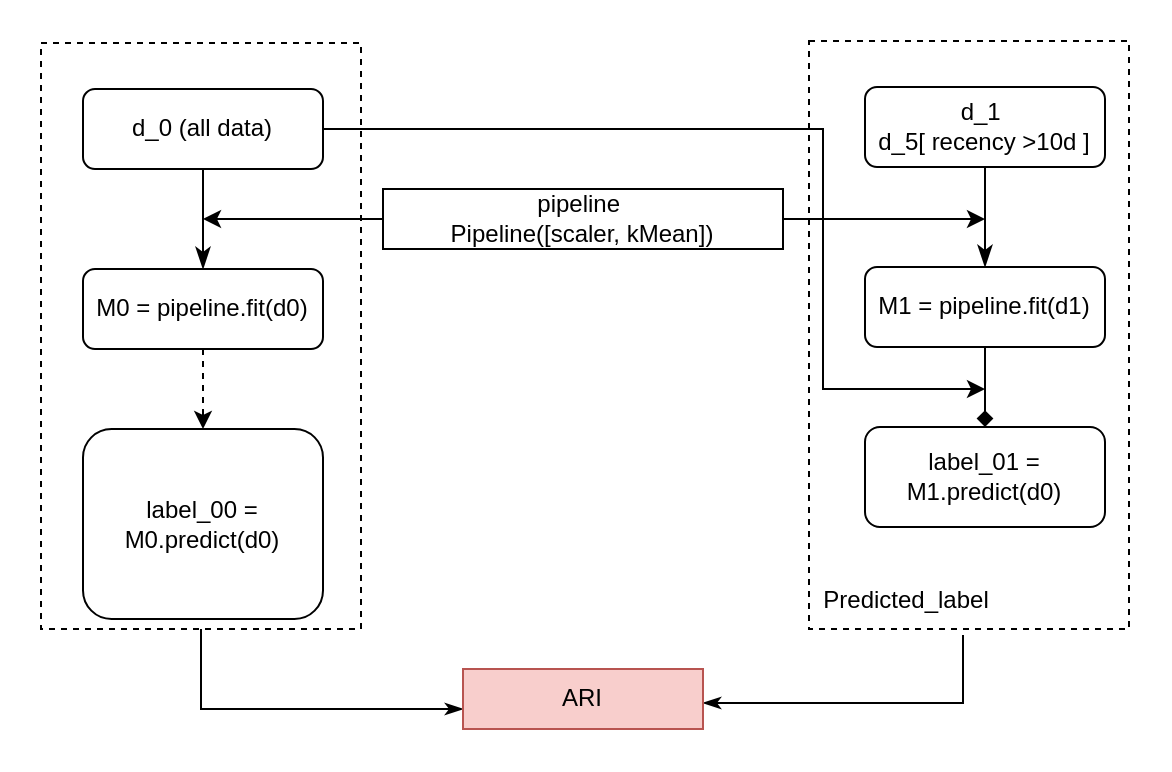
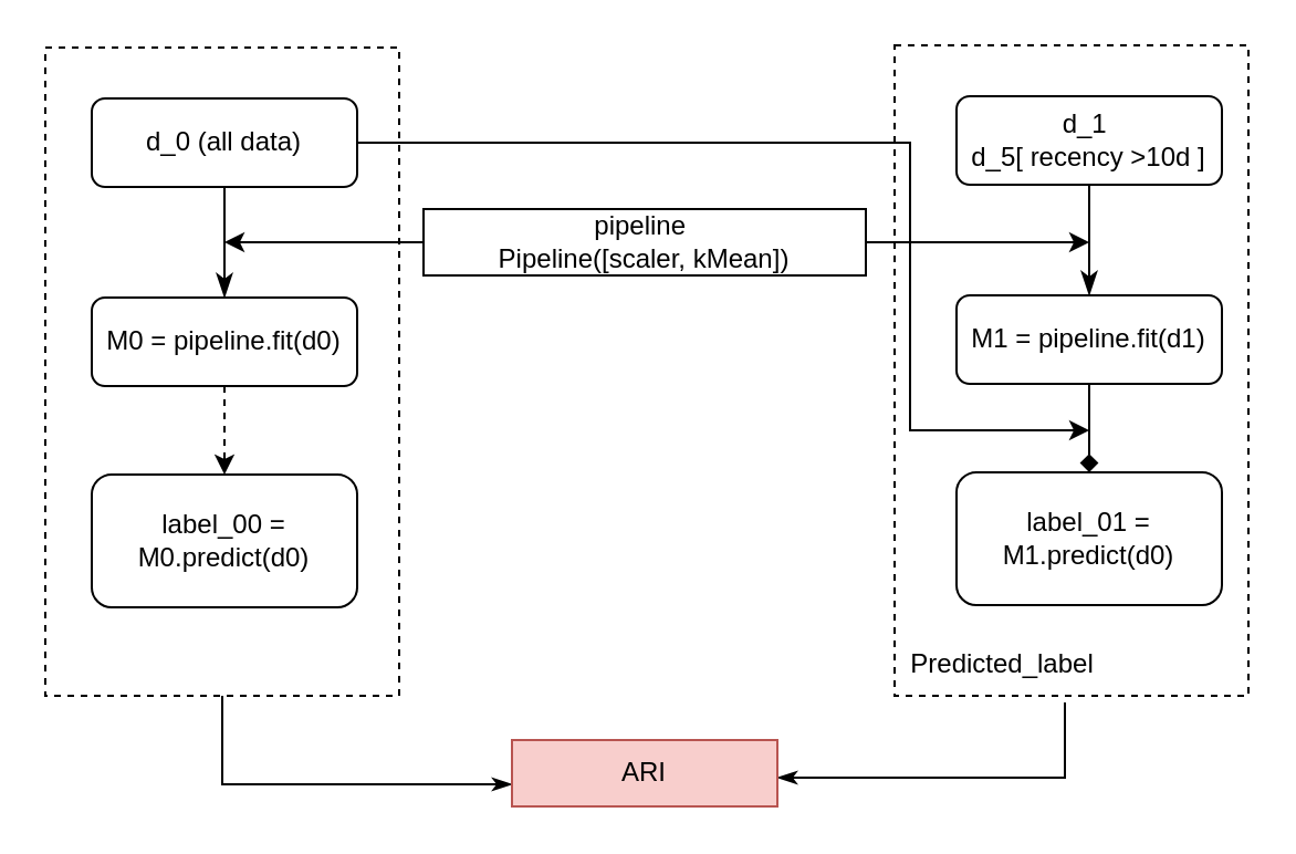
  <mxCell id="0" />
  <mxCell id="1" parent="0" />
  <mxCell id="2" value="" style="rounded=0;html=1;jettySize=auto;orthogonalLoop=1;fontSize=11;endArrow=classicThin;endFill=1;endSize=8;strokeWidth=1;shadow=0;labelBackgroundColor=none;edgeStyle=orthogonalEdgeStyle;" parent="1" source="4" edge="1"><mxGeometry relative="1" as="geometry"><mxPoint x="101" y="134" as="targetPoint" /></mxGeometry></mxCell>
  <mxCell id="3" value="" style="edgeStyle=orthogonalEdgeStyle;rounded=0;orthogonalLoop=1;jettySize=auto;html=1;" edge="1" parent="1" source="4"><mxGeometry relative="1" as="geometry"><mxPoint x="492" y="194" as="targetPoint" /><Array as="points"><mxPoint x="411" y="64" /><mxPoint x="411" y="194" /><mxPoint x="492" y="194" /></Array></mxGeometry></mxCell>
  <mxCell id="4" value="d_0 (all data)" style="rounded=1;whiteSpace=wrap;html=1;fontSize=12;glass=0;strokeWidth=1;shadow=0;" parent="1" vertex="1"><mxGeometry x="41" y="44" width="120" height="40" as="geometry" /></mxCell>
  <mxCell id="5" value="" style="edgeStyle=orthogonalEdgeStyle;rounded=0;orthogonalLoop=1;jettySize=auto;html=1;dashed=1;" edge="1" parent="1" source="6" target="10"><mxGeometry relative="1" as="geometry" /></mxCell>
  <mxCell id="6" value="M0 = pipeline.fit(d0)" style="rounded=1;whiteSpace=wrap;html=1;fontSize=12;glass=0;strokeWidth=1;shadow=0;" parent="1" vertex="1"><mxGeometry x="41" y="134" width="120" height="40" as="geometry" /></mxCell>
  <mxCell id="7" value="" style="edgeStyle=orthogonalEdgeStyle;rounded=0;orthogonalLoop=1;jettySize=auto;html=1;" edge="1" parent="1" source="9"><mxGeometry relative="1" as="geometry"><mxPoint x="101" y="109" as="targetPoint" /></mxGeometry></mxCell>
  <mxCell id="8" value="" style="edgeStyle=orthogonalEdgeStyle;rounded=0;orthogonalLoop=1;jettySize=auto;html=1;" edge="1" parent="1" source="9"><mxGeometry relative="1" as="geometry"><mxPoint x="492" y="109" as="targetPoint" /></mxGeometry></mxCell>
  <mxCell id="9" value="pipeline&amp;nbsp;&lt;br&gt;Pipeline([scaler, kMean])" style="text;html=1;strokeColor=default;fillColor=none;align=center;verticalAlign=middle;whiteSpace=wrap;rounded=0;" vertex="1" parent="1"><mxGeometry x="191" y="94" width="200" height="30" as="geometry" /></mxCell>
- <mxCell id="10" value="label_00 = M0.predict(d0)" style="whiteSpace=wrap;html=1;rounded=1;glass=0;strokeWidth=1;shadow=0;" vertex="1" parent="1"><mxGeometry x="41" y="214" width="120" height="95" as="geometry" /></mxCell>
+ <mxCell id="10" value="label_00 = M0.predict(d0)" style="whiteSpace=wrap;html=1;rounded=1;glass=0;strokeWidth=1;shadow=0;" vertex="1" parent="1"><mxGeometry x="41" y="214" width="120" height="60" as="geometry" /></mxCell>
  <mxCell id="11" value="" style="rounded=0;html=1;jettySize=auto;orthogonalLoop=1;fontSize=11;endArrow=classicThin;endFill=1;endSize=8;strokeWidth=1;shadow=0;labelBackgroundColor=none;edgeStyle=orthogonalEdgeStyle;" edge="1" parent="1" source="12"><mxGeometry relative="1" as="geometry"><mxPoint x="492" y="133" as="targetPoint" /></mxGeometry></mxCell>
  <mxCell id="12" value="d_1&amp;nbsp;&lt;br&gt;d_5[ recency &amp;gt;10d ]" style="rounded=1;whiteSpace=wrap;html=1;fontSize=12;glass=0;strokeWidth=1;shadow=0;" vertex="1" parent="1"><mxGeometry x="432" y="43" width="120" height="40" as="geometry" /></mxCell>
  <mxCell id="13" value="" style="edgeStyle=orthogonalEdgeStyle;rounded=0;orthogonalLoop=1;jettySize=auto;html=1;endArrow=diamond;" edge="1" parent="1" source="14" target="15"><mxGeometry relative="1" as="geometry" /></mxCell>
  <mxCell id="14" value="M1 = pipeline.fit(d1)" style="rounded=1;whiteSpace=wrap;html=1;fontSize=12;glass=0;strokeWidth=1;shadow=0;" vertex="1" parent="1"><mxGeometry x="432" y="133" width="120" height="40" as="geometry" /></mxCell>
- <mxCell id="15" value="label_01 = M1.predict(d0)" style="whiteSpace=wrap;html=1;rounded=1;glass=0;strokeWidth=1;shadow=0;" vertex="1" parent="1"><mxGeometry x="432" y="213" width="120" height="50" as="geometry" /></mxCell>
+ <mxCell id="15" value="label_01 = M1.predict(d0)" style="whiteSpace=wrap;html=1;rounded=1;glass=0;strokeWidth=1;shadow=0;" vertex="1" parent="1"><mxGeometry x="432" y="213" width="120" height="60" as="geometry" /></mxCell>
  <mxCell id="16" value="" style="edgeStyle=orthogonalEdgeStyle;rounded=0;orthogonalLoop=1;jettySize=auto;html=1;endArrow=classicThin;endFill=1;" edge="1" parent="1" source="17" target="21"><mxGeometry relative="1" as="geometry"><Array as="points"><mxPoint x="100" y="354" /></Array></mxGeometry></mxCell>
  <mxCell id="17" value="" style="rounded=0;whiteSpace=wrap;html=1;strokeColor=default;fillColor=none;dashed=1;" vertex="1" parent="1"><mxGeometry x="20" y="21" width="160" height="293" as="geometry" /></mxCell>
  <mxCell id="18" value="" style="rounded=0;whiteSpace=wrap;html=1;strokeColor=default;fillColor=none;dashed=1;" vertex="1" parent="1"><mxGeometry x="404" y="20" width="160" height="294" as="geometry" /></mxCell>
  <mxCell id="19" value="Predicted_label" style="text;html=1;strokeColor=none;fillColor=none;align=center;verticalAlign=middle;whiteSpace=wrap;rounded=0;dashed=1;" vertex="1" parent="1"><mxGeometry x="423" y="285" width="60" height="30" as="geometry" /></mxCell>
  <mxCell id="20" value="" style="edgeStyle=orthogonalEdgeStyle;rounded=0;orthogonalLoop=1;jettySize=auto;html=1;endArrow=none;endFill=0;startArrow=classicThin;startFill=1;" edge="1" parent="1"><mxGeometry relative="1" as="geometry"><mxPoint x="351" y="351" as="sourcePoint" /><mxPoint x="481" y="317" as="targetPoint" /><Array as="points"><mxPoint x="481" y="351" /><mxPoint x="481" y="317" /></Array></mxGeometry></mxCell>
  <mxCell id="21" value="ARI" style="whiteSpace=wrap;html=1;fillColor=#f8cecc;rounded=0;strokeColor=#b85450;" vertex="1" parent="1"><mxGeometry x="231" y="334" width="120" height="30" as="geometry" /></mxCell>
